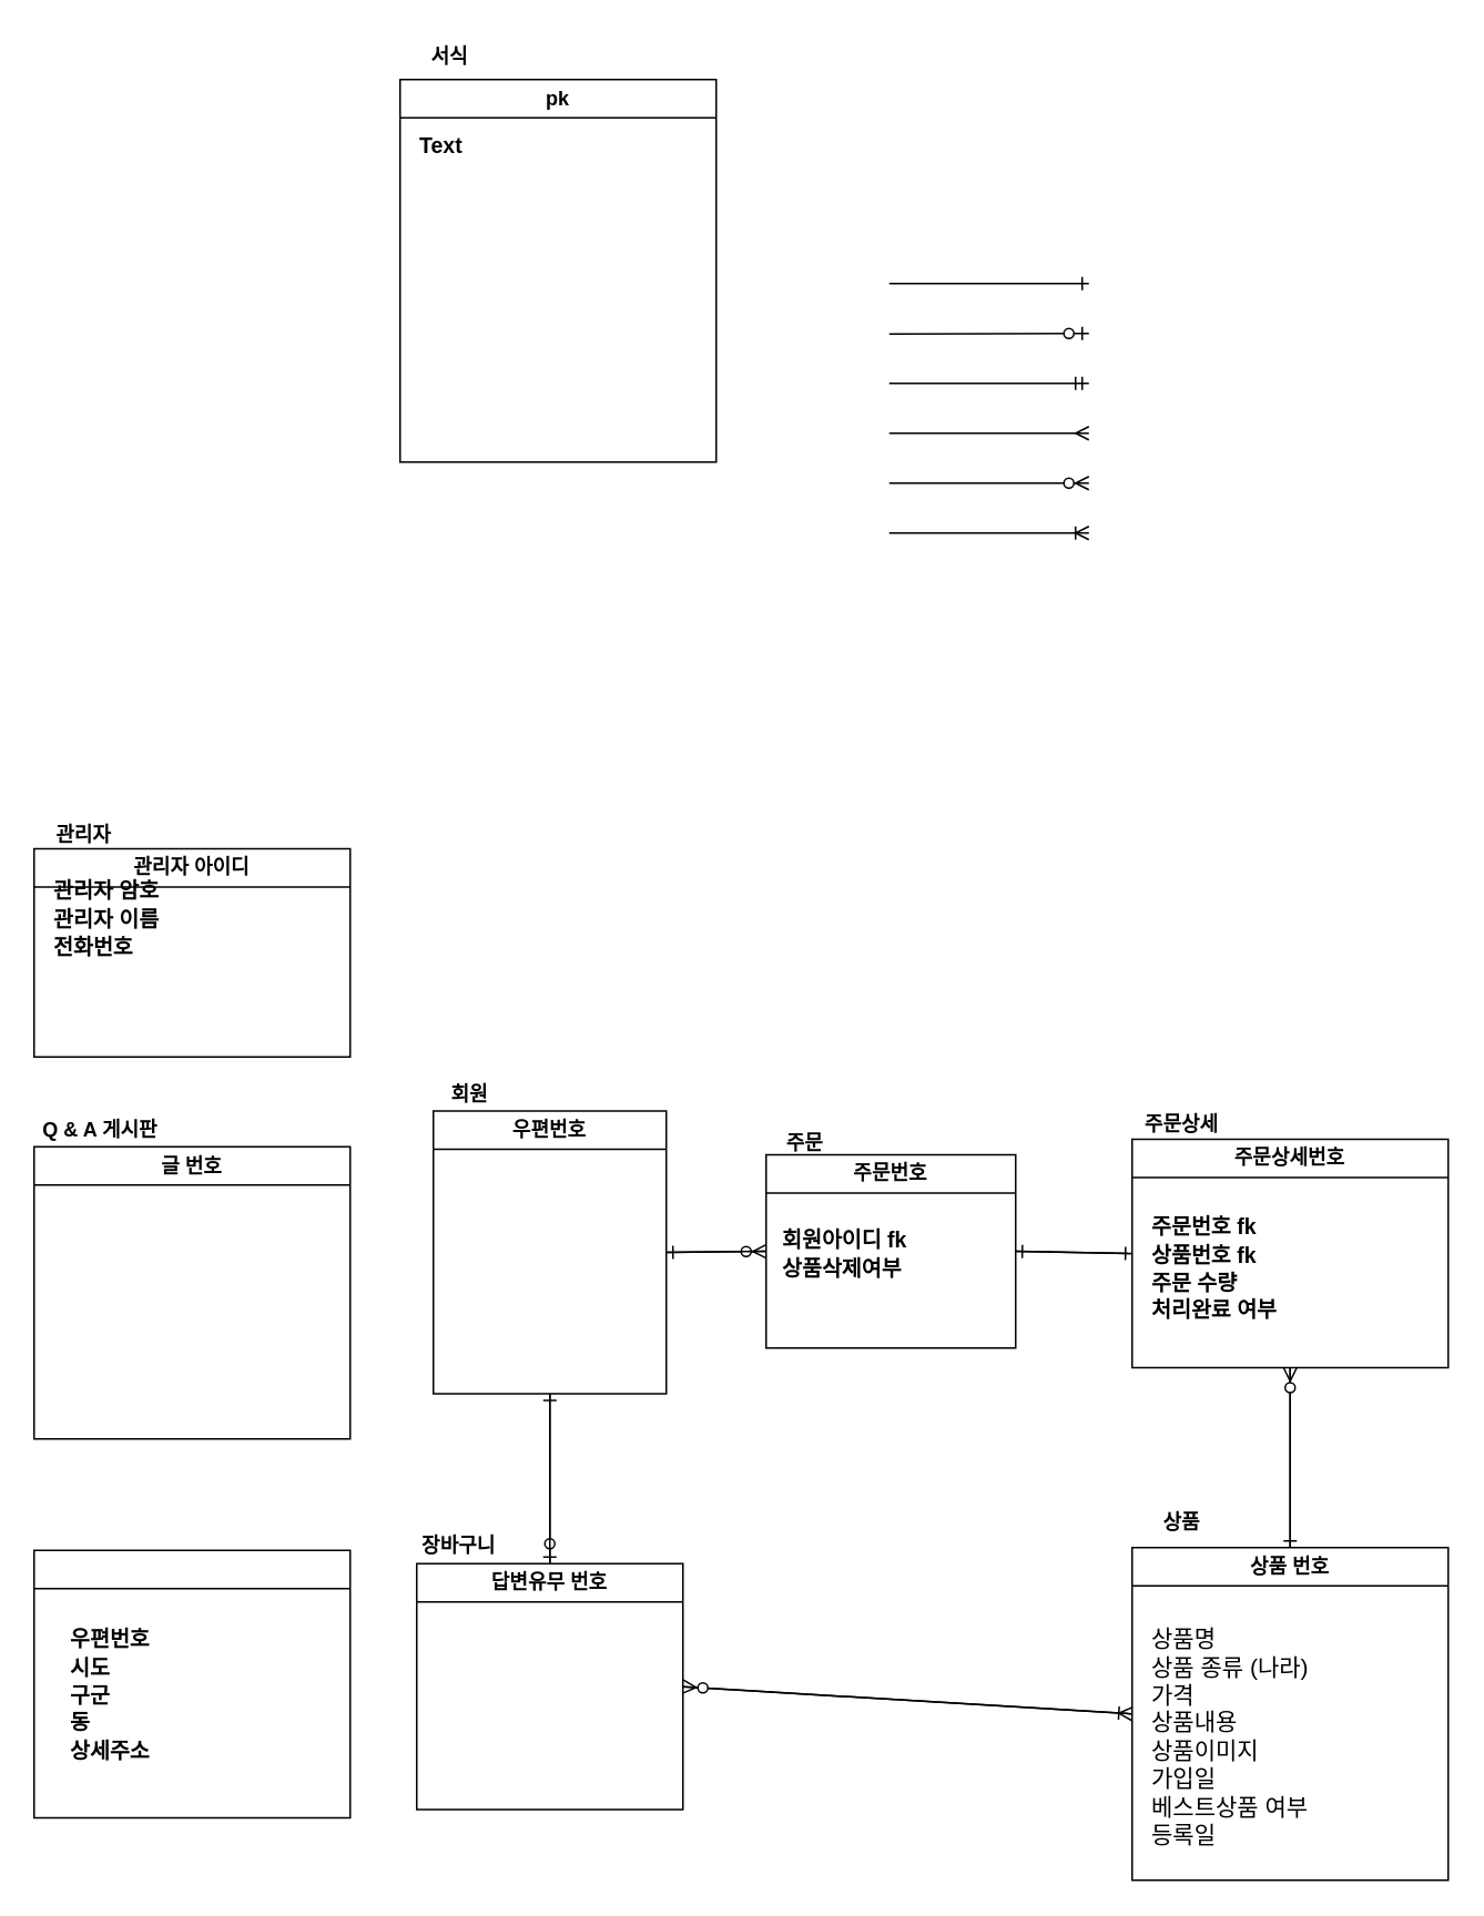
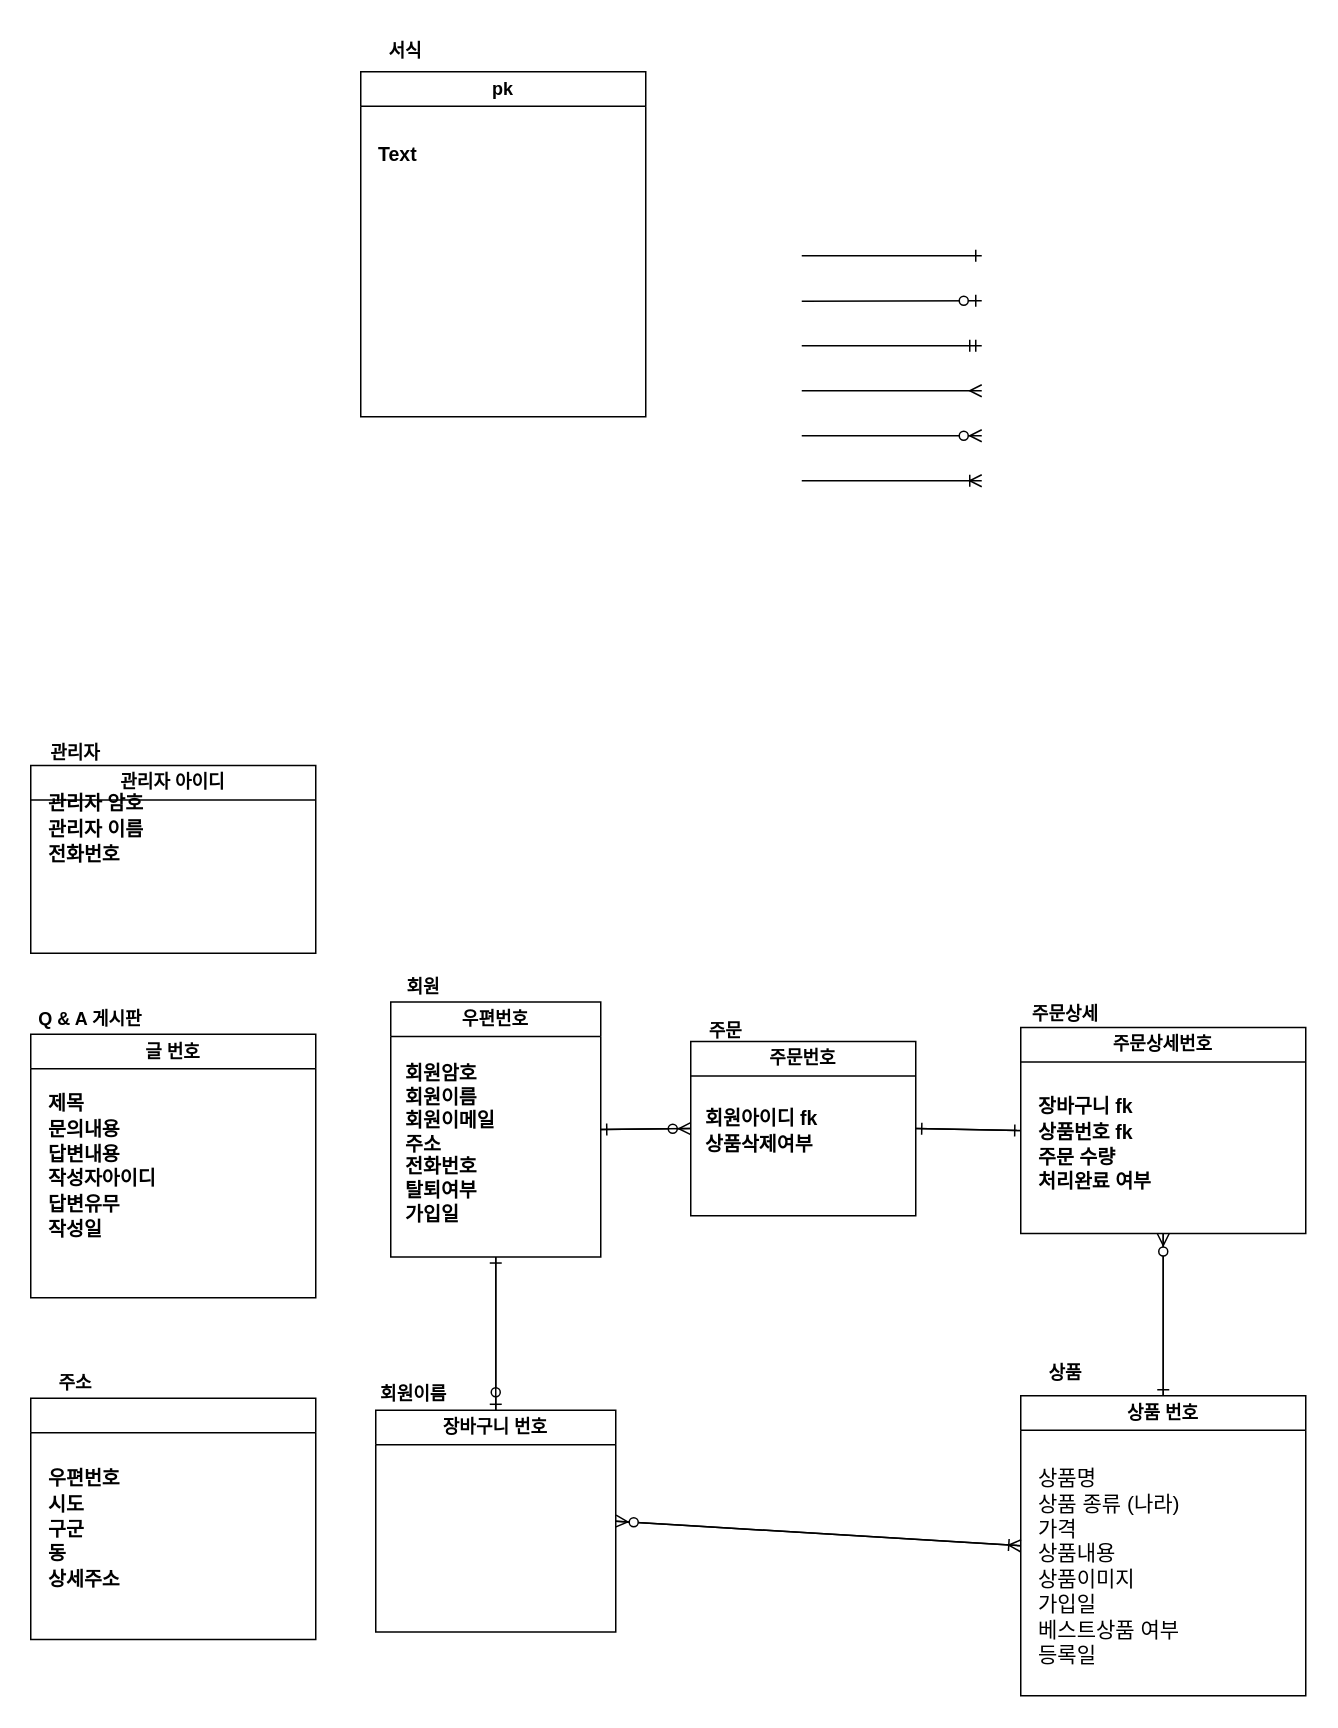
  <mxCell id="0" />
  <mxCell id="1" parent="0" />
  <mxCell id="2" value="" style="group" vertex="1" connectable="0" parent="1"><mxGeometry x="680" y="900" width="190" height="230" as="geometry" /></mxCell>
  <mxCell id="3" value="상품 번호" style="swimlane;whiteSpace=wrap;html=1;startSize=23;" vertex="1" parent="2"><mxGeometry y="30" width="190" height="200" as="geometry" /></mxCell>
  <mxCell id="4" value="&lt;span style=&quot;font-size: 14px;&quot;&gt;상품명&lt;br&gt;상품 종류 (나라)&lt;br&gt;가격&lt;br&gt;상품내용&lt;br&gt;상품이미지&lt;br&gt;가입일&lt;br&gt;베스트상품 여부&lt;br&gt;등록일&lt;br&gt;&lt;/span&gt;" style="text;strokeColor=none;fillColor=none;align=left;verticalAlign=top;whiteSpace=wrap;rounded=0;html=1;" vertex="1" parent="3"><mxGeometry x="10" y="40" width="170" height="150" as="geometry" /></mxCell>
  <mxCell id="5" value="상품" style="text;html=1;strokeColor=none;fillColor=none;align=center;verticalAlign=middle;whiteSpace=wrap;rounded=0;fontStyle=1;labelBorderColor=none;labelBackgroundColor=none;" vertex="1" parent="2"><mxGeometry width="60" height="30" as="geometry" /></mxCell>
  <mxCell id="6" value="" style="group" vertex="1" connectable="0" parent="1"><mxGeometry x="250" y="917.52" width="160" height="170" as="geometry" /></mxCell>
- <mxCell id="7" value="답변유무 번호" style="swimlane;whiteSpace=wrap;html=1;startSize=23;" vertex="1" parent="6"><mxGeometry y="22.174" width="160" height="147.826" as="geometry" /></mxCell>
- <mxCell id="8" value="장바구니" style="text;html=1;strokeColor=none;fillColor=none;align=center;verticalAlign=middle;whiteSpace=wrap;rounded=0;fontStyle=1;labelBorderColor=none;labelBackgroundColor=none;" vertex="1" parent="6"><mxGeometry width="50.526" height="22.174" as="geometry" /></mxCell>
+ <mxCell id="7" value="장바구니 번호" style="swimlane;whiteSpace=wrap;html=1;startSize=23;" vertex="1" parent="6"><mxGeometry y="22.174" width="160" height="147.826" as="geometry" /></mxCell>
+ <mxCell id="8" value="회원이름" style="text;html=1;strokeColor=none;fillColor=none;align=center;verticalAlign=middle;whiteSpace=wrap;rounded=0;fontStyle=1;labelBorderColor=none;labelBackgroundColor=none;" vertex="1" parent="6"><mxGeometry width="50.526" height="22.174" as="geometry" /></mxCell>
  <mxCell id="9" value="" style="group" vertex="1" connectable="0" parent="1"><mxGeometry x="240" y="20.004" width="190" height="257.356" as="geometry" /></mxCell>
  <mxCell id="10" value="pk" style="swimlane;whiteSpace=wrap;html=1;startSize=23;container=0;" vertex="1" parent="9"><mxGeometry y="27.356" width="190" height="230" as="geometry" /></mxCell>
  <mxCell id="11" value="서식" style="text;html=1;strokeColor=none;fillColor=none;align=center;verticalAlign=middle;whiteSpace=wrap;rounded=0;fontStyle=1;labelBorderColor=none;labelBackgroundColor=none;container=0;" vertex="1" parent="9"><mxGeometry width="60" height="27.353" as="geometry" /></mxCell>
- <mxCell id="12" value="&lt;font style=&quot;font-size: 13px;&quot;&gt;Text&lt;/font&gt;" style="text;strokeColor=none;fillColor=none;align=left;verticalAlign=top;whiteSpace=wrap;rounded=0;html=1;fontSize=14;container=0;fontStyle=1" vertex="1" parent="9"><mxGeometry x="10" y="52.356" width="170" height="180.88" as="geometry" /></mxCell>
+ <mxCell id="12" value="&lt;font style=&quot;font-size: 13px;&quot;&gt;Text&lt;/font&gt;" style="text;strokeColor=none;fillColor=none;align=left;verticalAlign=top;whiteSpace=wrap;rounded=0;html=1;fontSize=14;container=0;fontStyle=1" vertex="1" parent="9"><mxGeometry x="10" y="67.356" width="170" height="180.88" as="geometry" /></mxCell>
  <mxCell id="13" value="" style="group" vertex="1" connectable="0" parent="1"><mxGeometry x="260" y="647.52" width="140" height="190" as="geometry" /></mxCell>
  <mxCell id="14" value="우편번호" style="swimlane;whiteSpace=wrap;html=1;startSize=23;container=0;" vertex="1" parent="13"><mxGeometry y="19.994" width="140" height="170.006" as="geometry" /></mxCell>
  <mxCell id="15" value="회원" style="text;html=1;strokeColor=none;fillColor=none;align=center;verticalAlign=middle;whiteSpace=wrap;rounded=0;fontStyle=1;labelBorderColor=none;labelBackgroundColor=none;container=0;" vertex="1" parent="13"><mxGeometry width="44.211" height="19.989" as="geometry" /></mxCell>
+ <mxCell id="16" value="회원암호&lt;br&gt;회원이름&lt;br&gt;회원이메일&lt;br&gt;주소&lt;br&gt;전화번호&lt;br&gt;탈퇴여부&lt;br&gt;가입일" style="text;strokeColor=none;fillColor=none;align=left;verticalAlign=top;whiteSpace=wrap;rounded=0;html=1;fontSize=13;container=0;fontStyle=1;spacing=3;spacingTop=3;" vertex="1" parent="13"><mxGeometry x="7.368" y="49.222" width="125.263" height="132.182" as="geometry" /></mxCell>
  <mxCell id="17" value="" style="group" vertex="1" connectable="0" parent="1"><mxGeometry x="20" y="495" width="190" height="140" as="geometry" /></mxCell>
  <mxCell id="18" value="관리자 아이디" style="swimlane;whiteSpace=wrap;html=1;startSize=23;container=0;" vertex="1" parent="17"><mxGeometry y="14.881" width="190" height="125.119" as="geometry" /></mxCell>
  <mxCell id="19" value="관리자" style="text;html=1;strokeColor=none;fillColor=none;align=center;verticalAlign=middle;whiteSpace=wrap;rounded=0;fontStyle=1;labelBorderColor=none;labelBackgroundColor=none;container=0;" vertex="1" parent="17"><mxGeometry width="60" height="14.88" as="geometry" /></mxCell>
  <mxCell id="20" value="&lt;font style=&quot;font-size: 13px;&quot;&gt;관리자 암호&lt;br&gt;관리자 이름&lt;br&gt;전화번호&lt;br&gt;&lt;/font&gt;" style="text;strokeColor=none;fillColor=none;align=left;verticalAlign=top;whiteSpace=wrap;rounded=0;html=1;fontSize=14;container=0;fontStyle=1" vertex="1" parent="17"><mxGeometry x="10" y="25" width="170" height="70" as="geometry" /></mxCell>
  <mxCell id="21" value="" style="group" vertex="1" connectable="0" parent="1"><mxGeometry x="20" y="912.52" width="190" height="180" as="geometry" /></mxCell>
  <mxCell id="22" value="" style="swimlane;whiteSpace=wrap;html=1;startSize=23;container=0;" vertex="1" parent="21"><mxGeometry y="19.133" width="190" height="160.867" as="geometry" /></mxCell>
- <mxCell id="23" value="&lt;span style=&quot;font-size: 13px;&quot;&gt;우편번호&lt;br&gt;시도&lt;br&gt;구군&lt;br&gt;동&lt;br&gt;상세주소&lt;br&gt;&lt;/span&gt;" style="text;strokeColor=none;fillColor=none;align=left;verticalAlign=top;whiteSpace=wrap;rounded=0;html=1;fontSize=14;container=0;fontStyle=1" vertex="1" parent="22"><mxGeometry x="20" y="38.387" width="150" height="102.89" as="geometry" /></mxCell>
+ <mxCell id="23" value="&lt;span style=&quot;font-size: 13px;&quot;&gt;우편번호&lt;br&gt;시도&lt;br&gt;구군&lt;br&gt;동&lt;br&gt;상세주소&lt;br&gt;&lt;/span&gt;" style="text;strokeColor=none;fillColor=none;align=left;verticalAlign=top;whiteSpace=wrap;rounded=0;html=1;fontSize=14;container=0;fontStyle=1" vertex="1" parent="22"><mxGeometry x="10" y="38.387" width="150" height="102.89" as="geometry" /></mxCell>
+ <mxCell id="24" value="주소" style="text;html=1;strokeColor=none;fillColor=none;align=center;verticalAlign=middle;whiteSpace=wrap;rounded=0;fontStyle=1;labelBorderColor=none;labelBackgroundColor=none;container=0;" vertex="1" parent="21"><mxGeometry width="60" height="19.131" as="geometry" /></mxCell>
  <mxCell id="25" value="" style="group" vertex="1" connectable="0" parent="1"><mxGeometry x="20" y="668.16" width="190" height="196.48" as="geometry" /></mxCell>
  <mxCell id="26" value="글 번호" style="swimlane;whiteSpace=wrap;html=1;startSize=23;container=0;" vertex="1" parent="25"><mxGeometry y="20.885" width="190" height="175.595" as="geometry" /></mxCell>
  <mxCell id="27" value="Q &amp;amp; A 게시판" style="text;html=1;strokeColor=none;fillColor=none;align=center;verticalAlign=middle;whiteSpace=wrap;rounded=0;fontStyle=1;labelBorderColor=none;labelBackgroundColor=none;container=0;" vertex="1" parent="25"><mxGeometry width="80" height="20.881" as="geometry" /></mxCell>
+ <mxCell id="28" value="&lt;span style=&quot;font-size: 13px;&quot;&gt;제목&lt;br&gt;문의내용&lt;br&gt;답변내용&lt;br&gt;작성자아이디&lt;br&gt;답변유무&lt;br&gt;작성일&lt;br&gt;&lt;/span&gt;" style="text;strokeColor=none;fillColor=none;align=left;verticalAlign=top;whiteSpace=wrap;rounded=0;html=1;fontSize=14;container=0;fontStyle=1" vertex="1" parent="25"><mxGeometry x="10" y="51.423" width="170" height="138.094" as="geometry" /></mxCell>
  <mxCell id="29" value="" style="group" vertex="1" connectable="0" parent="1"><mxGeometry x="460" y="680" width="150" height="130" as="geometry" /></mxCell>
  <mxCell id="30" value="주문번호" style="swimlane;whiteSpace=wrap;html=1;startSize=23;container=0;" vertex="1" parent="29"><mxGeometry y="13.818" width="150" height="116.182" as="geometry" /></mxCell>
  <mxCell id="31" value="&lt;span style=&quot;font-size: 13px;&quot;&gt;회원아이디 fk&lt;br&gt;상품삭제여부&lt;br&gt;&lt;/span&gt;" style="text;strokeColor=none;fillColor=none;align=left;verticalAlign=top;whiteSpace=wrap;rounded=0;html=1;fontSize=14;container=0;fontStyle=1" vertex="1" parent="30"><mxGeometry x="7.895" y="36.182" width="134.211" height="55.98" as="geometry" /></mxCell>
  <mxCell id="32" value="주문" style="text;html=1;strokeColor=none;fillColor=none;align=center;verticalAlign=middle;whiteSpace=wrap;rounded=0;fontStyle=1;labelBorderColor=none;labelBackgroundColor=none;container=0;" vertex="1" parent="29"><mxGeometry width="47.368" height="13.817" as="geometry" /></mxCell>
  <mxCell id="33" value="" style="group" vertex="1" connectable="0" parent="1"><mxGeometry x="680" y="668.16" width="190" height="153.68" as="geometry" /></mxCell>
  <mxCell id="34" value="주문상세번호" style="swimlane;whiteSpace=wrap;html=1;startSize=23;container=0;" vertex="1" parent="33"><mxGeometry y="16.336" width="190" height="137.344" as="geometry" /></mxCell>
- <mxCell id="35" value="&lt;font style=&quot;font-size: 13px;&quot;&gt;주문번호 fk&lt;br&gt;상품번호 fk&lt;br&gt;주문 수량&lt;br&gt;처리완료 여부&lt;br&gt;&lt;/font&gt;" style="text;strokeColor=none;fillColor=none;align=left;verticalAlign=top;whiteSpace=wrap;rounded=0;html=1;fontSize=14;container=0;fontStyle=1" vertex="1" parent="34"><mxGeometry x="10" y="37.334" width="170" height="79.78" as="geometry" /></mxCell>
+ <mxCell id="35" value="&lt;font style=&quot;font-size: 13px;&quot;&gt;장바구니 fk&lt;br&gt;상품번호 fk&lt;br&gt;주문 수량&lt;br&gt;처리완료 여부&lt;br&gt;&lt;/font&gt;" style="text;strokeColor=none;fillColor=none;align=left;verticalAlign=top;whiteSpace=wrap;rounded=0;html=1;fontSize=14;container=0;fontStyle=1" vertex="1" parent="34"><mxGeometry x="10" y="37.334" width="170" height="79.78" as="geometry" /></mxCell>
  <mxCell id="36" value="주문상세" style="text;html=1;strokeColor=none;fillColor=none;align=center;verticalAlign=middle;whiteSpace=wrap;rounded=0;fontStyle=1;labelBorderColor=none;labelBackgroundColor=none;container=0;" vertex="1" parent="33"><mxGeometry width="60" height="16.334" as="geometry" /></mxCell>
  <mxCell id="37" value="" style="fontSize=12;html=1;endArrow=ERone;endFill=1;rounded=0;labelBackgroundColor=default;strokeColor=default;fontFamily=Helvetica;fontColor=default;shape=connector;" edge="1" parent="1"><mxGeometry width="100" height="100" relative="1" as="geometry"><mxPoint x="534" y="170" as="sourcePoint" /><mxPoint x="654" y="170" as="targetPoint" /></mxGeometry></mxCell>
  <mxCell id="38" value="" style="fontSize=12;html=1;endArrow=ERzeroToMany;endFill=1;rounded=0;labelBackgroundColor=default;strokeColor=default;fontFamily=Helvetica;fontColor=default;shape=connector;" edge="1" parent="1"><mxGeometry width="100" height="100" relative="1" as="geometry"><mxPoint x="534" y="290" as="sourcePoint" /><mxPoint x="654" y="290" as="targetPoint" /></mxGeometry></mxCell>
  <mxCell id="39" value="" style="fontSize=12;html=1;endArrow=ERzeroToOne;endFill=1;rounded=0;labelBackgroundColor=default;strokeColor=default;fontFamily=Helvetica;fontColor=default;shape=connector;" edge="1" parent="1"><mxGeometry width="100" height="100" relative="1" as="geometry"><mxPoint x="534" y="200.36" as="sourcePoint" /><mxPoint x="654" y="200" as="targetPoint" /></mxGeometry></mxCell>
  <mxCell id="40" value="" style="fontSize=12;html=1;endArrow=ERmandOne;rounded=0;labelBackgroundColor=default;strokeColor=default;fontFamily=Helvetica;fontColor=default;shape=connector;" edge="1" parent="1"><mxGeometry width="100" height="100" relative="1" as="geometry"><mxPoint x="534" y="230" as="sourcePoint" /><mxPoint x="654" y="230" as="targetPoint" /></mxGeometry></mxCell>
  <mxCell id="41" value="" style="fontSize=12;html=1;endArrow=ERmany;rounded=0;labelBackgroundColor=default;strokeColor=default;fontFamily=Helvetica;fontColor=default;shape=connector;" edge="1" parent="1"><mxGeometry width="100" height="100" relative="1" as="geometry"><mxPoint x="534" y="260" as="sourcePoint" /><mxPoint x="654" y="260" as="targetPoint" /></mxGeometry></mxCell>
  <mxCell id="42" value="" style="fontSize=12;html=1;endArrow=ERzeroToOne;endFill=1;rounded=0;labelBackgroundColor=default;strokeColor=default;fontFamily=Helvetica;fontColor=default;shape=connector;entryX=0.5;entryY=0;entryDx=0;entryDy=0;exitX=0.5;exitY=1;exitDx=0;exitDy=0;" edge="1" parent="1" source="14" target="7"><mxGeometry width="100" height="100" relative="1" as="geometry"><mxPoint x="330" y="887.52" as="sourcePoint" /><mxPoint x="470" y="879.7" as="targetPoint" /></mxGeometry></mxCell>
  <mxCell id="43" value="" style="fontSize=12;html=1;endArrow=ERone;endFill=1;rounded=0;labelBackgroundColor=default;strokeColor=default;fontFamily=Helvetica;fontColor=default;shape=connector;exitX=0.5;exitY=0;exitDx=0;exitDy=0;entryX=0.5;entryY=1;entryDx=0;entryDy=0;" edge="1" parent="1" source="7" target="14"><mxGeometry width="100" height="100" relative="1" as="geometry"><mxPoint x="390" y="897.52" as="sourcePoint" /><mxPoint x="540" y="847.52" as="targetPoint" /></mxGeometry></mxCell>
  <mxCell id="44" value="" style="fontSize=12;html=1;endArrow=ERoneToMany;rounded=0;labelBackgroundColor=default;strokeColor=default;fontFamily=Helvetica;fontColor=default;shape=connector;" edge="1" parent="1"><mxGeometry width="100" height="100" relative="1" as="geometry"><mxPoint x="534" y="320" as="sourcePoint" /><mxPoint x="654" y="320" as="targetPoint" /></mxGeometry></mxCell>
  <mxCell id="45" value="" style="fontSize=12;html=1;endArrow=ERoneToMany;rounded=0;labelBackgroundColor=default;strokeColor=default;fontFamily=Helvetica;fontColor=default;shape=connector;exitX=1;exitY=0.5;exitDx=0;exitDy=0;entryX=0;entryY=0.5;entryDx=0;entryDy=0;" edge="1" parent="1" source="7" target="3"><mxGeometry width="100" height="100" relative="1" as="geometry"><mxPoint x="440" y="867.52" as="sourcePoint" /><mxPoint x="540" y="1007.52" as="targetPoint" /></mxGeometry></mxCell>
  <mxCell id="46" value="" style="fontSize=12;html=1;endArrow=ERzeroToMany;endFill=1;rounded=0;labelBackgroundColor=default;strokeColor=default;fontFamily=Helvetica;fontColor=default;shape=connector;entryX=1;entryY=0.5;entryDx=0;entryDy=0;exitX=0;exitY=0.5;exitDx=0;exitDy=0;" edge="1" parent="1" source="3" target="7"><mxGeometry width="100" height="100" relative="1" as="geometry"><mxPoint x="530" y="1067.52" as="sourcePoint" /><mxPoint x="574" y="906.35" as="targetPoint" /></mxGeometry></mxCell>
  <mxCell id="47" value="" style="fontSize=12;html=1;endArrow=ERone;endFill=1;rounded=0;labelBackgroundColor=default;strokeColor=default;fontFamily=Helvetica;fontColor=default;shape=connector;exitX=0.5;exitY=1;exitDx=0;exitDy=0;" edge="1" parent="1" source="34" target="3"><mxGeometry width="100" height="100" relative="1" as="geometry"><mxPoint x="750" y="847.52" as="sourcePoint" /><mxPoint x="870" y="847.52" as="targetPoint" /></mxGeometry></mxCell>
  <mxCell id="48" value="" style="fontSize=12;html=1;endArrow=ERzeroToMany;endFill=1;rounded=0;labelBackgroundColor=default;strokeColor=default;fontFamily=Helvetica;fontColor=default;shape=connector;exitX=0.5;exitY=0;exitDx=0;exitDy=0;entryX=0.5;entryY=1;entryDx=0;entryDy=0;" edge="1" parent="1" source="3" target="34"><mxGeometry width="100" height="100" relative="1" as="geometry"><mxPoint x="830" y="741.93" as="sourcePoint" /><mxPoint x="950" y="741.93" as="targetPoint" /></mxGeometry></mxCell>
  <mxCell id="49" value="" style="fontSize=12;html=1;endArrow=ERzeroToMany;endFill=1;rounded=0;labelBackgroundColor=default;strokeColor=default;fontFamily=Helvetica;fontColor=default;shape=connector;exitX=1;exitY=0.5;exitDx=0;exitDy=0;entryX=0;entryY=0.5;entryDx=0;entryDy=0;" edge="1" parent="1" source="14" target="30"><mxGeometry width="100" height="100" relative="1" as="geometry"><mxPoint x="260" y="430" as="sourcePoint" /><mxPoint x="380" y="430" as="targetPoint" /></mxGeometry></mxCell>
  <mxCell id="50" value="" style="fontSize=12;html=1;endArrow=ERone;endFill=1;rounded=0;labelBackgroundColor=default;strokeColor=default;fontFamily=Helvetica;fontColor=default;shape=connector;exitX=0;exitY=0.5;exitDx=0;exitDy=0;entryX=1;entryY=0.5;entryDx=0;entryDy=0;" edge="1" parent="1" source="30" target="14"><mxGeometry width="100" height="100" relative="1" as="geometry"><mxPoint x="640" y="540" as="sourcePoint" /><mxPoint x="760" y="540" as="targetPoint" /></mxGeometry></mxCell>
  <mxCell id="51" value="" style="fontSize=12;html=1;endArrow=ERone;endFill=1;rounded=0;labelBackgroundColor=default;strokeColor=default;fontFamily=Helvetica;fontColor=default;shape=connector;exitX=1;exitY=0.5;exitDx=0;exitDy=0;entryX=0;entryY=0.5;entryDx=0;entryDy=0;" edge="1" parent="1" source="30" target="34"><mxGeometry width="100" height="100" relative="1" as="geometry"><mxPoint x="610" y="530" as="sourcePoint" /><mxPoint x="730" y="530" as="targetPoint" /></mxGeometry></mxCell>
  <mxCell id="52" value="" style="fontSize=12;html=1;endArrow=ERone;endFill=1;rounded=0;labelBackgroundColor=default;strokeColor=default;fontFamily=Helvetica;fontColor=default;shape=connector;exitX=0;exitY=0.5;exitDx=0;exitDy=0;entryX=1;entryY=0.5;entryDx=0;entryDy=0;" edge="1" parent="1" source="34" target="30"><mxGeometry width="100" height="100" relative="1" as="geometry"><mxPoint x="690" y="510" as="sourcePoint" /><mxPoint x="810" y="510" as="targetPoint" /></mxGeometry></mxCell>
